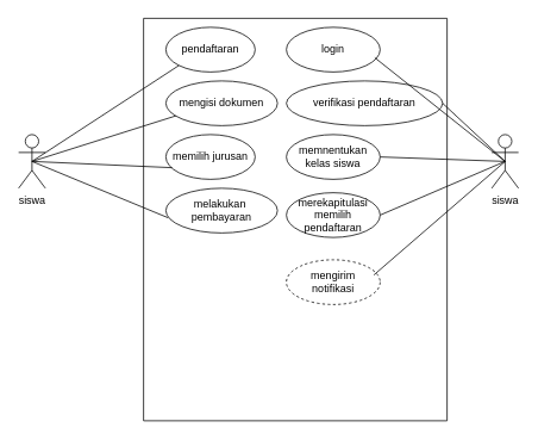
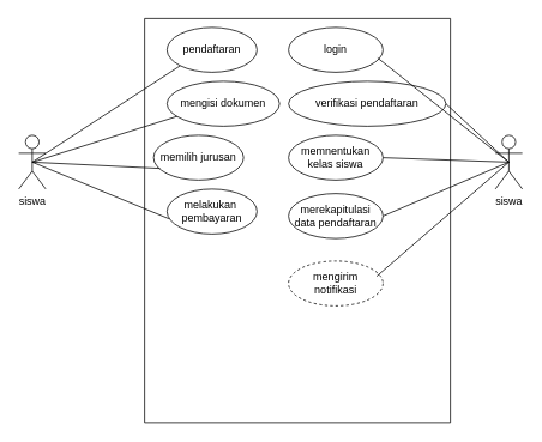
  <mxCell id="0" />
  <mxCell id="1" parent="0" />
  <mxCell id="2" value="siswa" style="shape=umlActor;verticalLabelPosition=bottom;verticalAlign=top;html=1;outlineConnect=0;" vertex="1" parent="1"><mxGeometry x="20" y="150" width="30" height="60" as="geometry" /></mxCell>
  <mxCell id="3" value="siswa" style="shape=umlActor;verticalLabelPosition=bottom;verticalAlign=top;html=1;outlineConnect=0;" vertex="1" parent="1"><mxGeometry x="550" y="150" width="30" height="60" as="geometry" /></mxCell>
  <mxCell id="4" value="pendaftaran" style="ellipse;whiteSpace=wrap;html=1;" vertex="1" parent="1"><mxGeometry x="185" y="30" width="100" height="50" as="geometry" /></mxCell>
  <mxCell id="5" value="mengisi dokumen" style="ellipse;whiteSpace=wrap;html=1;" vertex="1" parent="1"><mxGeometry x="185" y="90" width="125" height="50" as="geometry" /></mxCell>
- <mxCell id="6" value="memilih jurusan" style="ellipse;whiteSpace=wrap;html=1;" vertex="1" parent="1"><mxGeometry x="185" y="150" width="100" height="50" as="geometry" /></mxCell>
- <mxCell id="7" value="melakukan&amp;nbsp;&lt;div&gt;pembayaran&lt;/div&gt;" style="ellipse;whiteSpace=wrap;html=1;" vertex="1" parent="1"><mxGeometry x="185" y="210" width="125" height="50" as="geometry" /></mxCell>
+ <mxCell id="6" value="memilih jurusan" style="ellipse;whiteSpace=wrap;html=1;" vertex="1" parent="1"><mxGeometry x="170" y="150" width="100" height="50" as="geometry" /></mxCell>
+ <mxCell id="7" value="melakukan&amp;nbsp;&lt;div&gt;pembayaran&lt;/div&gt;" style="ellipse;whiteSpace=wrap;html=1;" vertex="1" parent="1"><mxGeometry x="185" y="210" width="100" height="50" as="geometry" /></mxCell>
  <mxCell id="8" value="" style="endArrow=none;html=1;rounded=0;exitX=0.5;exitY=0.5;exitDx=0;exitDy=0;exitPerimeter=0;entryX=0;entryY=1;entryDx=0;entryDy=0;" edge="1" parent="1" source="2" target="4"><mxGeometry width="50" height="50" relative="1" as="geometry"><mxPoint x="260" y="300" as="sourcePoint" /><mxPoint x="310" y="250" as="targetPoint" /></mxGeometry></mxCell>
  <mxCell id="9" value="" style="endArrow=none;html=1;rounded=0;exitX=0.5;exitY=0.5;exitDx=0;exitDy=0;exitPerimeter=0;entryX=0.09;entryY=0.78;entryDx=0;entryDy=0;entryPerimeter=0;" edge="1" parent="1" source="2" target="5"><mxGeometry width="50" height="50" relative="1" as="geometry"><mxPoint x="260" y="300" as="sourcePoint" /><mxPoint x="310" y="250" as="targetPoint" /></mxGeometry></mxCell>
  <mxCell id="10" value="" style="endArrow=none;html=1;rounded=0;exitX=0.5;exitY=0.5;exitDx=0;exitDy=0;exitPerimeter=0;entryX=0.07;entryY=0.74;entryDx=0;entryDy=0;entryPerimeter=0;" edge="1" parent="1" source="2" target="6"><mxGeometry width="50" height="50" relative="1" as="geometry"><mxPoint x="260" y="300" as="sourcePoint" /><mxPoint x="310" y="250" as="targetPoint" /></mxGeometry></mxCell>
  <mxCell id="11" value="" style="endArrow=none;html=1;rounded=0;exitX=0.5;exitY=0.5;exitDx=0;exitDy=0;exitPerimeter=0;entryX=0.02;entryY=0.66;entryDx=0;entryDy=0;entryPerimeter=0;" edge="1" parent="1" source="2" target="7"><mxGeometry width="50" height="50" relative="1" as="geometry"><mxPoint x="260" y="300" as="sourcePoint" /><mxPoint x="310" y="250" as="targetPoint" /></mxGeometry></mxCell>
  <mxCell id="12" value="login" style="ellipse;whiteSpace=wrap;html=1;" vertex="1" parent="1"><mxGeometry x="320" y="30" width="105" height="50" as="geometry" /></mxCell>
  <mxCell id="13" value="verifikasi pendaftaran" style="ellipse;whiteSpace=wrap;html=1;" vertex="1" parent="1"><mxGeometry x="320" y="90" width="175" height="50" as="geometry" /></mxCell>
  <mxCell id="14" value="memnentukan&lt;div&gt;kelas siswa&lt;/div&gt;" style="ellipse;whiteSpace=wrap;html=1;" vertex="1" parent="1"><mxGeometry x="320" y="150" width="105" height="50" as="geometry" /></mxCell>
  <mxCell id="15" value="mengirim&lt;div&gt;notifikasi&lt;/div&gt;" style="ellipse;whiteSpace=wrap;html=1;dashed=1;" vertex="1" parent="1"><mxGeometry x="320" y="290" width="105" height="50" as="geometry" /></mxCell>
- <mxCell id="16" value="merekapitulasi&lt;div&gt;memilih pendaftaran&lt;/div&gt;" style="ellipse;whiteSpace=wrap;html=1;" vertex="1" parent="1"><mxGeometry x="320" y="215" width="105" height="50" as="geometry" /></mxCell>
+ <mxCell id="16" value="merekapitulasi&lt;div&gt;data pendaftaran&lt;/div&gt;" style="ellipse;whiteSpace=wrap;html=1;" vertex="1" parent="1"><mxGeometry x="320" y="215" width="105" height="50" as="geometry" /></mxCell>
  <mxCell id="17" value="" style="endArrow=none;html=1;rounded=0;entryX=0.5;entryY=0.5;entryDx=0;entryDy=0;entryPerimeter=0;exitX=0.943;exitY=0.68;exitDx=0;exitDy=0;exitPerimeter=0;" edge="1" parent="1" source="12" target="3"><mxGeometry width="50" height="50" relative="1" as="geometry"><mxPoint x="190" y="190" as="sourcePoint" /><mxPoint x="240" y="140" as="targetPoint" /></mxGeometry></mxCell>
  <mxCell id="18" value="" style="endArrow=none;html=1;rounded=0;exitX=0.5;exitY=0.5;exitDx=0;exitDy=0;exitPerimeter=0;entryX=1;entryY=0.5;entryDx=0;entryDy=0;" edge="1" parent="1" source="3" target="13"><mxGeometry width="50" height="50" relative="1" as="geometry"><mxPoint x="190" y="190" as="sourcePoint" /><mxPoint x="240" y="140" as="targetPoint" /></mxGeometry></mxCell>
  <mxCell id="19" value="" style="endArrow=none;html=1;rounded=0;exitX=0.5;exitY=0.5;exitDx=0;exitDy=0;exitPerimeter=0;entryX=1;entryY=0.5;entryDx=0;entryDy=0;" edge="1" parent="1" source="3" target="14"><mxGeometry width="50" height="50" relative="1" as="geometry"><mxPoint x="190" y="190" as="sourcePoint" /><mxPoint x="240" y="140" as="targetPoint" /></mxGeometry></mxCell>
  <mxCell id="20" value="" style="endArrow=none;html=1;rounded=0;exitX=0.5;exitY=0.5;exitDx=0;exitDy=0;exitPerimeter=0;entryX=1;entryY=0.5;entryDx=0;entryDy=0;" edge="1" parent="1" source="3" target="16"><mxGeometry width="50" height="50" relative="1" as="geometry"><mxPoint x="190" y="190" as="sourcePoint" /><mxPoint x="240" y="140" as="targetPoint" /></mxGeometry></mxCell>
  <mxCell id="21" value="" style="endArrow=none;html=1;rounded=0;exitX=0.5;exitY=0.5;exitDx=0;exitDy=0;exitPerimeter=0;entryX=0.933;entryY=0.34;entryDx=0;entryDy=0;entryPerimeter=0;" edge="1" parent="1" source="3" target="15"><mxGeometry width="50" height="50" relative="1" as="geometry"><mxPoint x="370" y="290" as="sourcePoint" /><mxPoint x="420" y="240" as="targetPoint" /></mxGeometry></mxCell>
  <mxCell id="22" value="" style="swimlane;startSize=0;" vertex="1" parent="1"><mxGeometry x="160" y="20" width="340" height="450" as="geometry" /></mxCell>
